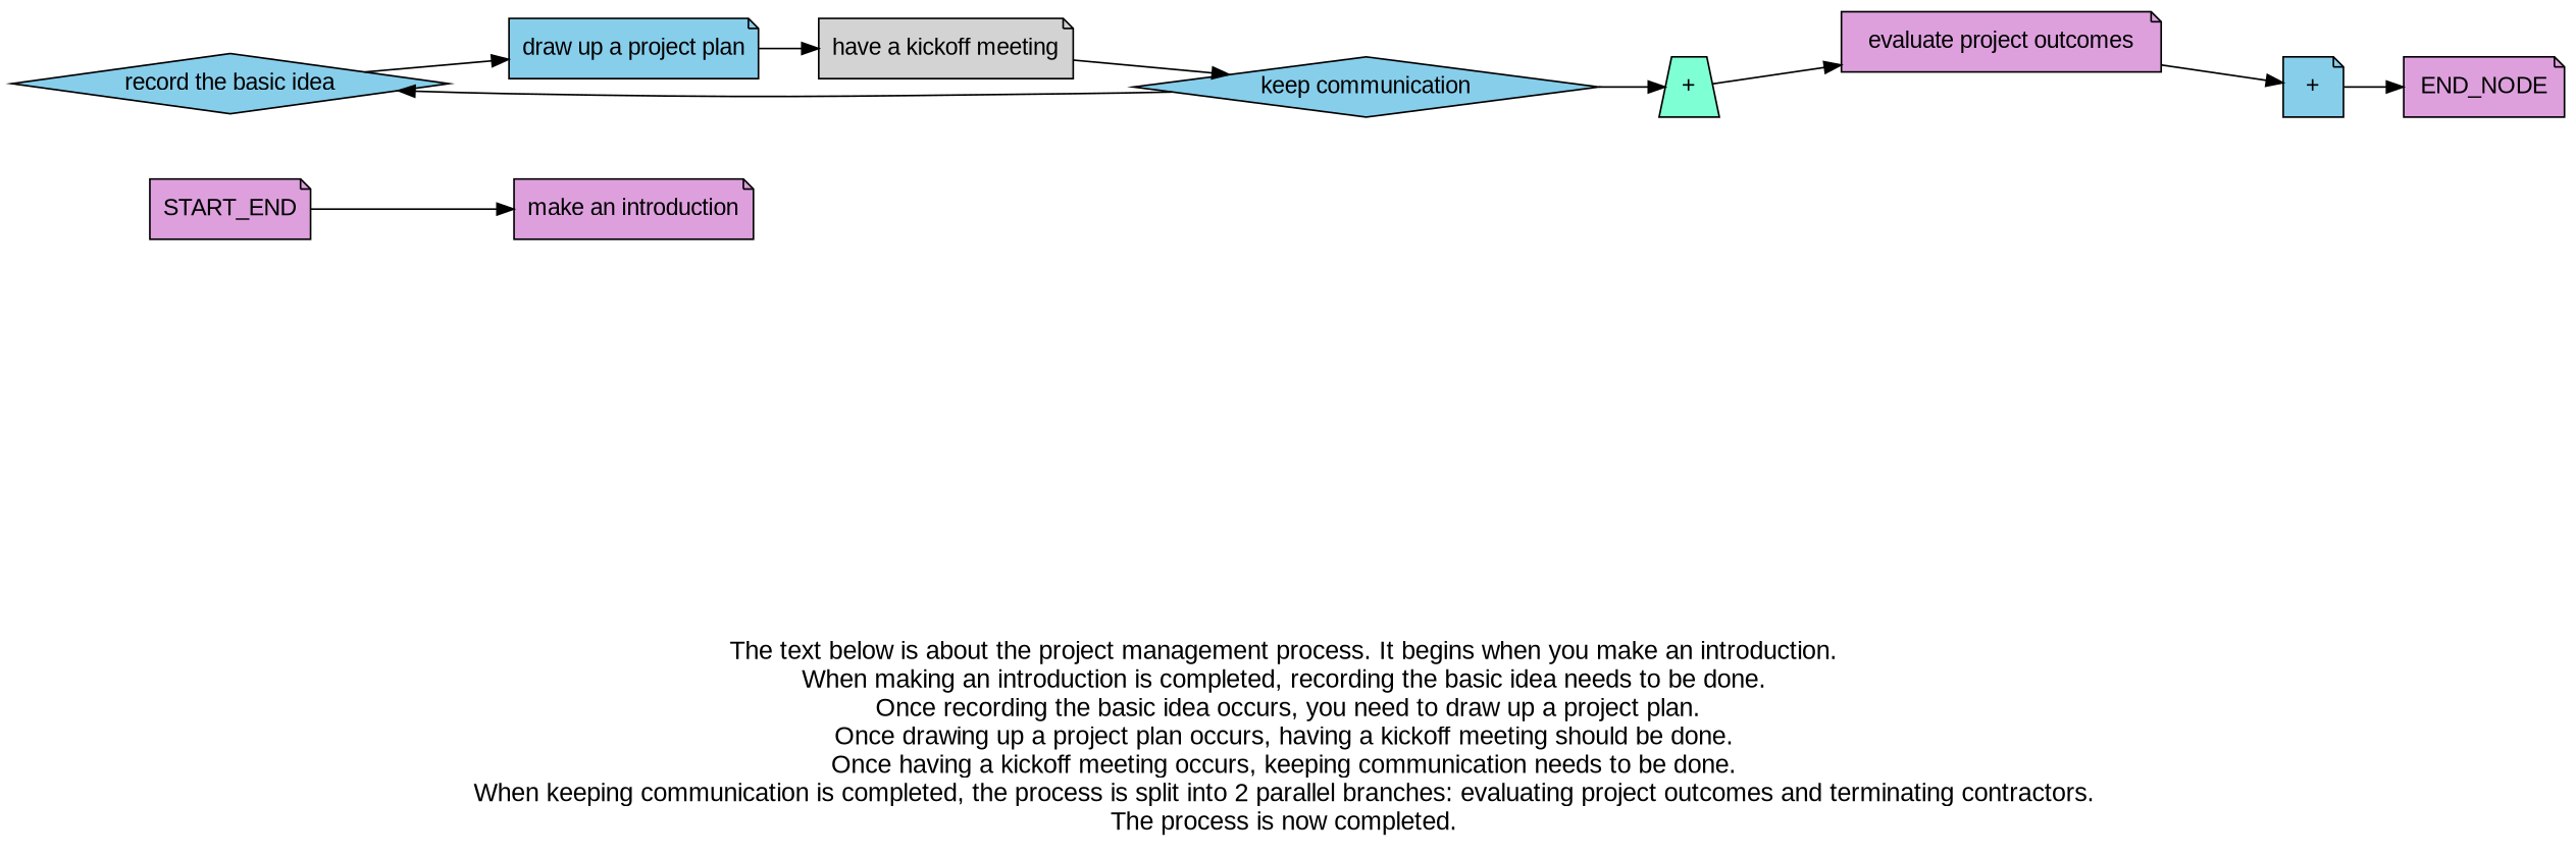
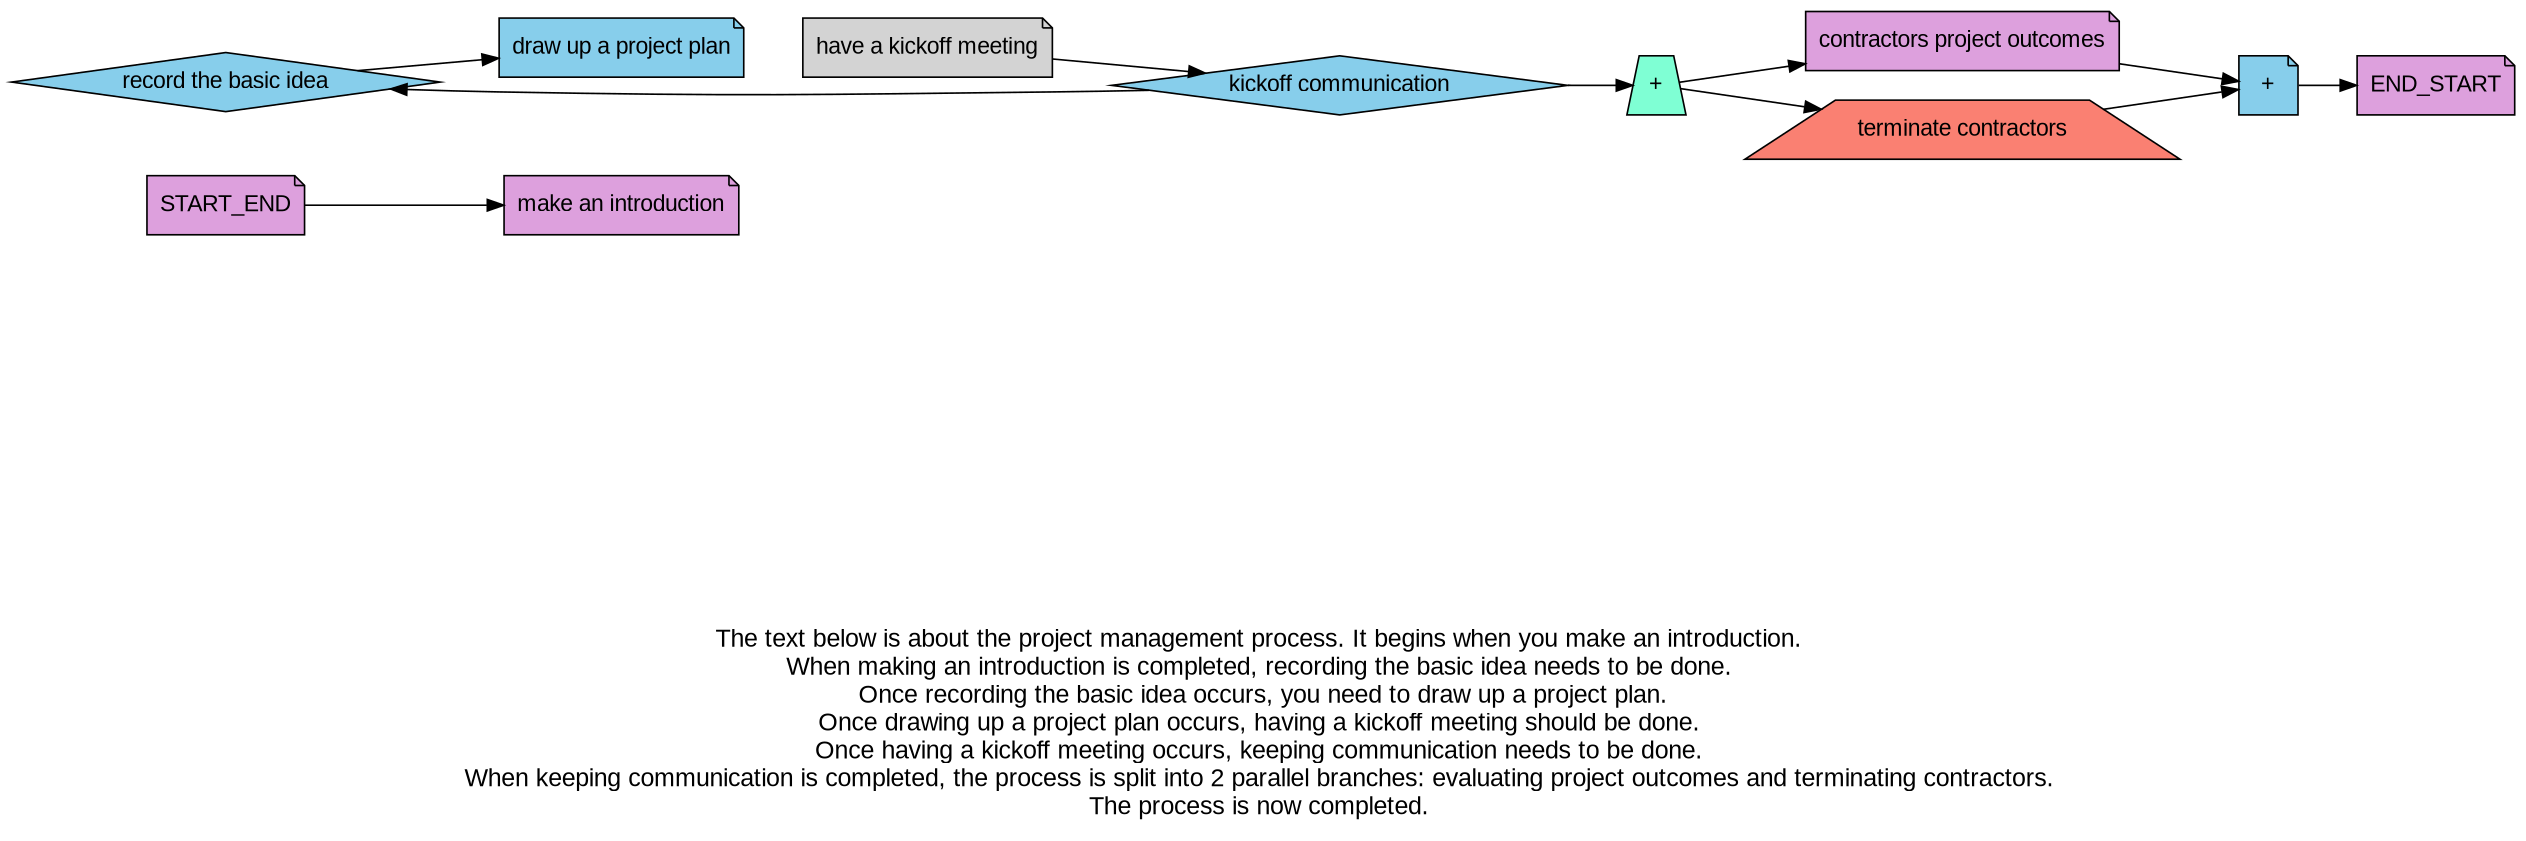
  digraph {
    fontname="Liberation Sans"
    fontsize=15
    label="\n\n\nThe text below is about the project management process. It begins when you make an introduction. \nWhen making an introduction is completed, recording the basic idea needs to be done. \nOnce recording the basic idea occurs, you need to draw up a project plan.\nOnce drawing up a project plan occurs, having a kickoff meeting should be done. \nOnce having a kickoff meeting occurs, keeping communication needs to be done. \nWhen keeping communication is completed, the process is split into 2 parallel branches: evaluating project outcomes and terminating contractors. \nThe process is now completed. \n"
    rankdir=LR
    node [fillcolor=plum fontname="Liberation Sans" shape=note style=filled]
    edge [fontname="Liberation Sans"]
    "make an introduction"
    "record the basic idea" [fillcolor=skyblue shape=diamond]
    "draw up a project plan" [fillcolor=skyblue]
    "have a kickoff meeting" [fillcolor=lightgrey]
-   "keep communication" [fillcolor=skyblue shape=diamond]
+   "keep communication" [fillcolor=skyblue shape=diamond label="kickoff communication"]
    n6 [fillcolor=aquamarine fixedsize=true label="+" shape=trapezium width=0.5]
-   "evaluate project outcomes"
+   "evaluate project outcomes" [label="contractors project outcomes"]
+   "terminate contractors" [fillcolor=salmon shape=trapezium]
    n9 [fillcolor=skyblue fixedsize=true label="+" width=0.5]
-   END_NODE [width=0.2]
+   END_NODE [width=0.2 label=END_START]
    n11 [label=START_END width=0.3]
    subgraph sub_1 {
      "make an introduction"
      "record the basic idea"
      "draw up a project plan"
      "have a kickoff meeting"
      "keep communication"
      n6
      "evaluate project outcomes"
+     "terminate contractors"
      n9
    }
    "record the basic idea" -> "draw up a project plan"
-   "draw up a project plan" -> "have a kickoff meeting"
    "have a kickoff meeting" -> "keep communication"
    "keep communication" -> "record the basic idea"
    "keep communication" -> n6
    n6 -> "evaluate project outcomes"
+   n6 -> "terminate contractors"
    "evaluate project outcomes" -> n9
+   "terminate contractors" -> n9
    n9 -> END_NODE
    n11 -> "make an introduction"
  }
